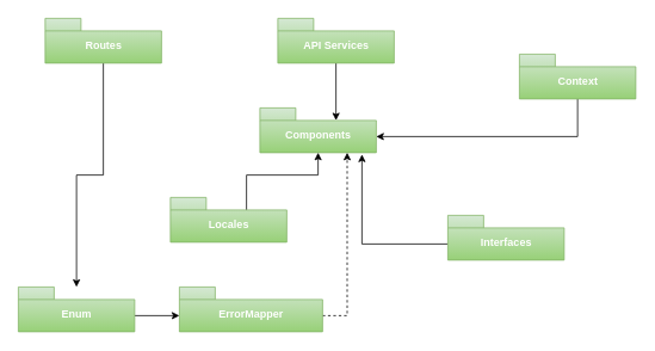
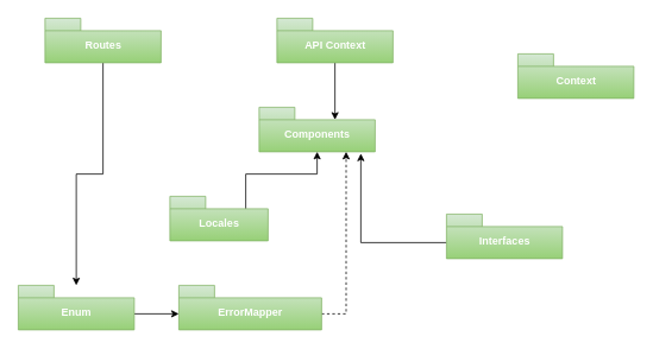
  <mxCell id="0" />
  <mxCell id="1" parent="0" />
  <mxCell id="2" value="&lt;font color=&quot;#ffffff&quot;&gt;Components&lt;/font&gt;" style="shape=folder;fontStyle=1;spacingTop=10;tabWidth=40;tabHeight=14;tabPosition=left;html=1;fillColor=#d5e8d4;gradientColor=#97d077;strokeColor=#82b366;" vertex="1" parent="1"><mxGeometry x="290" y="120" width="130" height="50" as="geometry" /></mxCell>
- <mxCell id="3" style="edgeStyle=orthogonalEdgeStyle;rounded=0;orthogonalLoop=1;jettySize=auto;html=1;exitX=0.5;exitY=1;exitDx=0;exitDy=0;exitPerimeter=0;entryX=0;entryY=0;entryDx=130;entryDy=32;entryPerimeter=0;fontColor=#FFFFFF;" edge="1" parent="1" source="4" target="2"><mxGeometry relative="1" as="geometry" /></mxCell>
  <mxCell id="4" value="&lt;font color=&quot;#ffffff&quot;&gt;Context&lt;/font&gt;" style="shape=folder;fontStyle=1;spacingTop=10;tabWidth=40;tabHeight=14;tabPosition=left;html=1;fillColor=#d5e8d4;gradientColor=#97d077;strokeColor=#82b366;" vertex="1" parent="1"><mxGeometry x="580" y="60" width="130" height="50" as="geometry" /></mxCell>
  <mxCell id="5" style="edgeStyle=orthogonalEdgeStyle;rounded=0;orthogonalLoop=1;jettySize=auto;html=1;exitX=0;exitY=0;exitDx=130;exitDy=32;exitPerimeter=0;entryX=0;entryY=0;entryDx=0;entryDy=32;entryPerimeter=0;fontColor=#FFFFFF;" edge="1" parent="1" source="6" target="10"><mxGeometry relative="1" as="geometry" /></mxCell>
  <mxCell id="6" value="&lt;font color=&quot;#ffffff&quot;&gt;Enum&lt;/font&gt;" style="shape=folder;fontStyle=1;spacingTop=10;tabWidth=40;tabHeight=14;tabPosition=left;html=1;fillColor=#d5e8d4;gradientColor=#97d077;strokeColor=#82b366;" vertex="1" parent="1"><mxGeometry x="20" y="320" width="130" height="50" as="geometry" /></mxCell>
  <mxCell id="7" style="edgeStyle=orthogonalEdgeStyle;rounded=0;orthogonalLoop=1;jettySize=auto;html=1;exitX=0;exitY=0;exitDx=85;exitDy=14;exitPerimeter=0;fontColor=#FFFFFF;" edge="1" parent="1" source="8" target="2"><mxGeometry relative="1" as="geometry" /></mxCell>
- <mxCell id="8" value="&lt;font color=&quot;#ffffff&quot;&gt;Locales&lt;/font&gt;" style="shape=folder;fontStyle=1;spacingTop=10;tabWidth=40;tabHeight=14;tabPosition=left;html=1;fillColor=#d5e8d4;gradientColor=#97d077;strokeColor=#82b366;" vertex="1" parent="1"><mxGeometry x="190" y="220" width="130" height="50" as="geometry" /></mxCell>
+ <mxCell id="8" value="&lt;font color=&quot;#ffffff&quot;&gt;Locales&lt;/font&gt;" style="shape=folder;fontStyle=1;spacingTop=10;tabWidth=40;tabHeight=14;tabPosition=left;html=1;fillColor=#d5e8d4;gradientColor=#97d077;strokeColor=#82b366;" vertex="1" parent="1"><mxGeometry x="190" y="220" width="110" height="50" as="geometry" /></mxCell>
  <mxCell id="9" style="edgeStyle=orthogonalEdgeStyle;rounded=0;orthogonalLoop=1;jettySize=auto;html=1;exitX=0;exitY=0;exitDx=160;exitDy=32;exitPerimeter=0;entryX=0.75;entryY=1;entryDx=0;entryDy=0;entryPerimeter=0;fontColor=#FFFFFF;dashed=1;" edge="1" parent="1" source="10" target="2"><mxGeometry relative="1" as="geometry" /></mxCell>
  <mxCell id="10" value="&lt;font color=&quot;#ffffff&quot;&gt;ErrorMapper&lt;br&gt;&lt;/font&gt;" style="shape=folder;fontStyle=1;spacingTop=10;tabWidth=40;tabHeight=14;tabPosition=left;html=1;fillColor=#d5e8d4;gradientColor=#97d077;strokeColor=#82b366;" vertex="1" parent="1"><mxGeometry x="200" y="320" width="160" height="50" as="geometry" /></mxCell>
  <mxCell id="11" style="edgeStyle=orthogonalEdgeStyle;rounded=0;orthogonalLoop=1;jettySize=auto;html=1;exitX=0.5;exitY=1;exitDx=0;exitDy=0;exitPerimeter=0;entryX=0;entryY=0;entryDx=85;entryDy=14;entryPerimeter=0;fontColor=#FFFFFF;" edge="1" parent="1" source="12" target="2"><mxGeometry relative="1" as="geometry" /></mxCell>
- <mxCell id="12" value="&lt;font color=&quot;#ffffff&quot;&gt;API Services&lt;/font&gt;" style="shape=folder;fontStyle=1;spacingTop=10;tabWidth=40;tabHeight=14;tabPosition=left;html=1;fillColor=#d5e8d4;gradientColor=#97d077;strokeColor=#82b366;" vertex="1" parent="1"><mxGeometry x="310" y="20" width="130" height="50" as="geometry" /></mxCell>
+ <mxCell id="12" value="&lt;font color=&quot;#ffffff&quot;&gt;API Context&lt;/font&gt;" style="shape=folder;fontStyle=1;spacingTop=10;tabWidth=40;tabHeight=14;tabPosition=left;html=1;fillColor=#d5e8d4;gradientColor=#97d077;strokeColor=#82b366;" vertex="1" parent="1"><mxGeometry x="310" y="20" width="130" height="50" as="geometry" /></mxCell>
  <mxCell id="13" style="edgeStyle=orthogonalEdgeStyle;rounded=0;orthogonalLoop=1;jettySize=auto;html=1;exitX=0;exitY=0;exitDx=0;exitDy=32;exitPerimeter=0;entryX=0.877;entryY=1.04;entryDx=0;entryDy=0;entryPerimeter=0;fontColor=#FFFFFF;" edge="1" parent="1" source="14" target="2"><mxGeometry relative="1" as="geometry" /></mxCell>
  <mxCell id="14" value="&lt;font color=&quot;#ffffff&quot;&gt;Interfaces&lt;/font&gt;" style="shape=folder;fontStyle=1;spacingTop=10;tabWidth=40;tabHeight=14;tabPosition=left;html=1;fillColor=#d5e8d4;gradientColor=#97d077;strokeColor=#82b366;" vertex="1" parent="1"><mxGeometry x="500" y="240" width="130" height="50" as="geometry" /></mxCell>
  <mxCell id="15" style="edgeStyle=orthogonalEdgeStyle;rounded=0;orthogonalLoop=1;jettySize=auto;html=1;exitX=0.5;exitY=1;exitDx=0;exitDy=0;exitPerimeter=0;fontColor=#FFFFFF;" edge="1" parent="1" source="16" target="6"><mxGeometry relative="1" as="geometry" /></mxCell>
  <mxCell id="16" value="&lt;font color=&quot;#ffffff&quot;&gt;Routes&lt;/font&gt;" style="shape=folder;fontStyle=1;spacingTop=10;tabWidth=40;tabHeight=14;tabPosition=left;html=1;fillColor=#d5e8d4;gradientColor=#97d077;strokeColor=#82b366;" vertex="1" parent="1"><mxGeometry x="50" y="20" width="130" height="50" as="geometry" /></mxCell>
